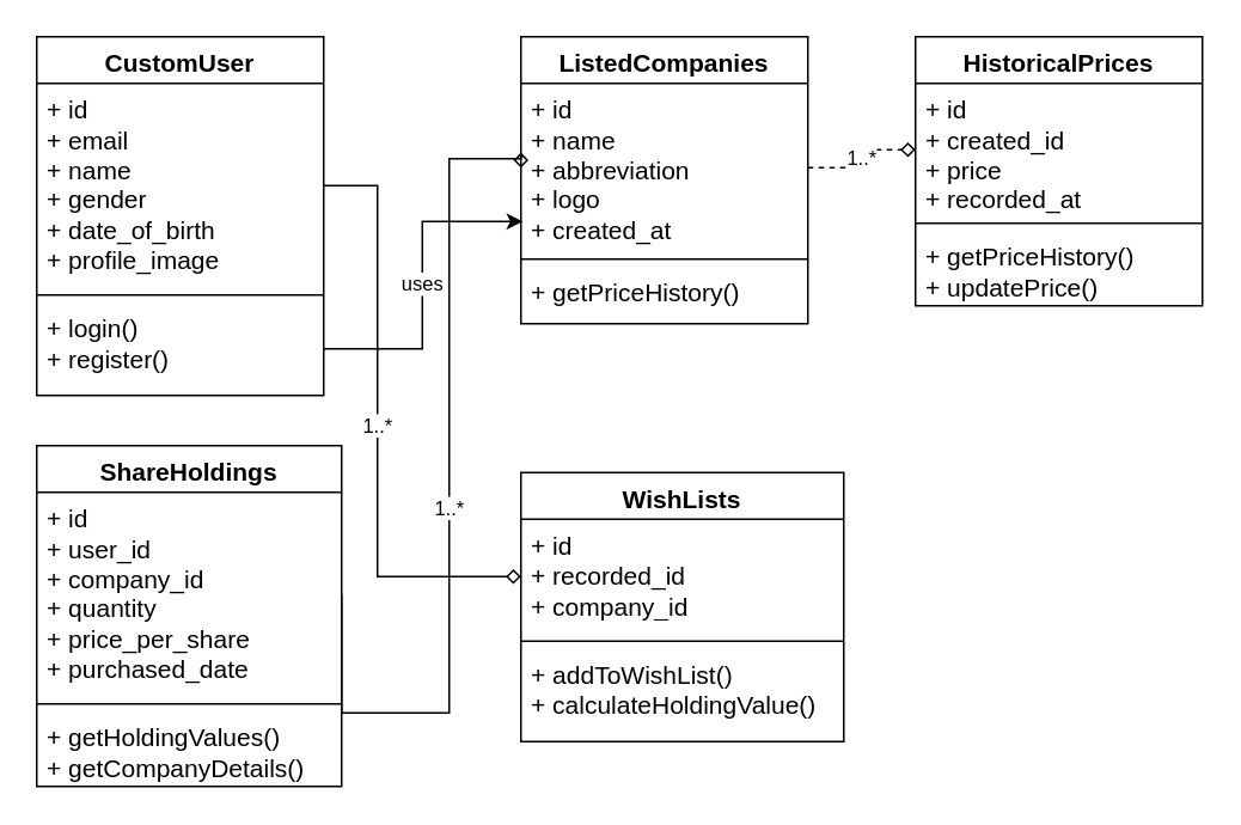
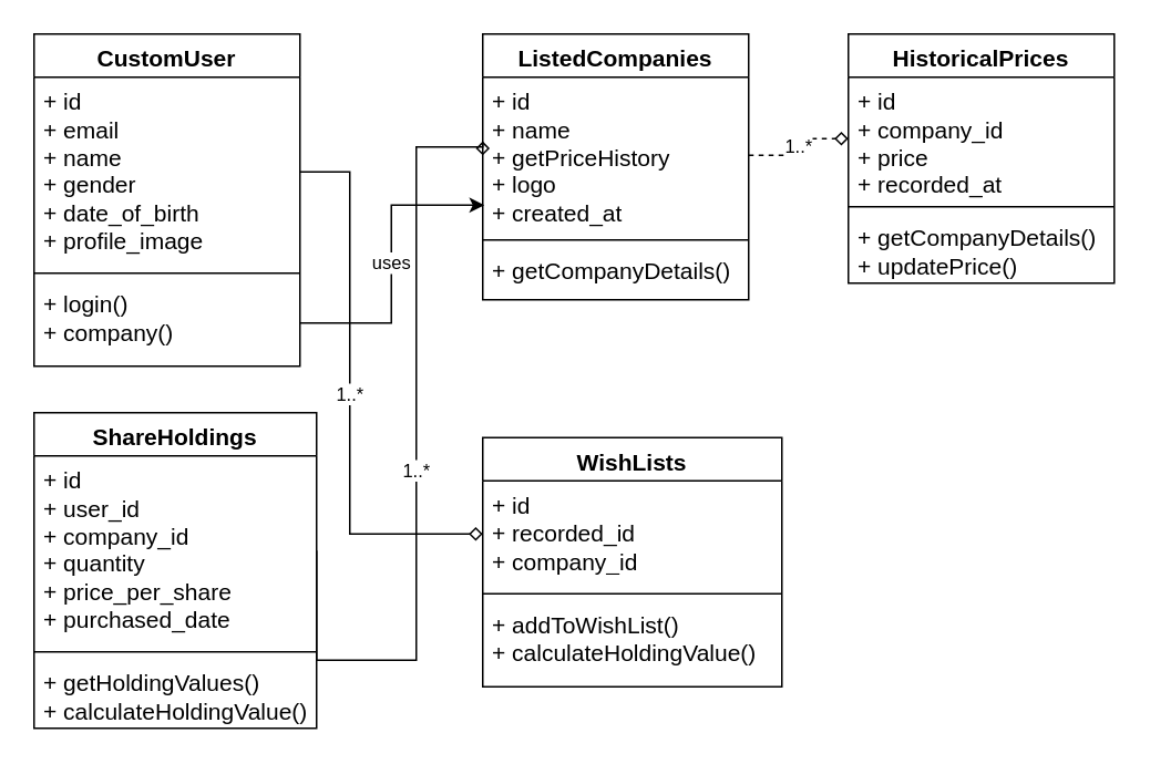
  <mxCell id="0" />
  <mxCell id="1" parent="0" />
  <mxCell id="2" value="&lt;font style=&quot;font-size: 14px;&quot;&gt;CustomUser&lt;/font&gt;" style="swimlane;fontStyle=1;align=center;verticalAlign=top;childLayout=stackLayout;horizontal=1;startSize=26;horizontalStack=0;resizeParent=1;resizeParentMax=0;resizeLast=0;collapsible=1;marginBottom=0;whiteSpace=wrap;html=1;" parent="1" vertex="1"><mxGeometry x="20" y="20" width="160" height="200" as="geometry"><mxRectangle x="80" y="50" width="110" height="30" as="alternateBounds" /></mxGeometry></mxCell>
  <mxCell id="3" value="&lt;font style=&quot;font-size: 14px;&quot;&gt;+ id&lt;/font&gt;&lt;div&gt;&lt;font style=&quot;font-size: 14px;&quot;&gt;+ email&lt;/font&gt;&lt;/div&gt;&lt;div&gt;&lt;font style=&quot;font-size: 14px;&quot;&gt;+ name&lt;/font&gt;&lt;/div&gt;&lt;div&gt;&lt;font style=&quot;font-size: 14px;&quot;&gt;+ gender&lt;/font&gt;&lt;/div&gt;&lt;div&gt;&lt;font style=&quot;font-size: 14px;&quot;&gt;+ date_of_birth&lt;/font&gt;&lt;/div&gt;&lt;div&gt;&lt;font style=&quot;font-size: 14px;&quot;&gt;+ profile_image&lt;/font&gt;&lt;/div&gt;" style="text;strokeColor=none;fillColor=none;align=left;verticalAlign=top;spacingLeft=4;spacingRight=4;overflow=hidden;rotatable=0;points=[[0,0.5],[1,0.5]];portConstraint=eastwest;whiteSpace=wrap;html=1;" parent="2" vertex="1"><mxGeometry y="26" width="160" height="114" as="geometry" /></mxCell>
  <mxCell id="4" value="" style="line;strokeWidth=1;fillColor=none;align=left;verticalAlign=middle;spacingTop=-1;spacingLeft=3;spacingRight=3;rotatable=0;labelPosition=right;points=[];portConstraint=eastwest;strokeColor=inherit;" parent="2" vertex="1"><mxGeometry y="140" width="160" height="8" as="geometry" /></mxCell>
- <mxCell id="5" value="&lt;font style=&quot;font-size: 14px;&quot;&gt;+ login()&lt;/font&gt;&lt;div&gt;&lt;font style=&quot;font-size: 14px;&quot;&gt;+ register()&lt;/font&gt;&lt;/div&gt;" style="text;strokeColor=none;fillColor=none;align=left;verticalAlign=top;spacingLeft=4;spacingRight=4;overflow=hidden;rotatable=0;points=[[0,0.5],[1,0.5]];portConstraint=eastwest;whiteSpace=wrap;html=1;" parent="2" vertex="1"><mxGeometry y="148" width="160" height="52" as="geometry" /></mxCell>
+ <mxCell id="5" value="&lt;font style=&quot;font-size: 14px;&quot;&gt;+ login()&lt;/font&gt;&lt;div&gt;&lt;font style=&quot;font-size: 14px;&quot;&gt;+ company()&lt;/font&gt;&lt;/div&gt;" style="text;strokeColor=none;fillColor=none;align=left;verticalAlign=top;spacingLeft=4;spacingRight=4;overflow=hidden;rotatable=0;points=[[0,0.5],[1,0.5]];portConstraint=eastwest;whiteSpace=wrap;html=1;" parent="2" vertex="1"><mxGeometry y="148" width="160" height="52" as="geometry" /></mxCell>
  <mxCell id="6" value="&lt;font style=&quot;font-size: 14px;&quot;&gt;ListedCompanies&lt;/font&gt;" style="swimlane;fontStyle=1;align=center;verticalAlign=top;childLayout=stackLayout;horizontal=1;startSize=26;horizontalStack=0;resizeParent=1;resizeParentMax=0;resizeLast=0;collapsible=1;marginBottom=0;whiteSpace=wrap;html=1;" parent="1" vertex="1"><mxGeometry x="290" y="20" width="160" height="160" as="geometry" /></mxCell>
- <mxCell id="7" value="&lt;font style=&quot;font-size: 14px;&quot;&gt;+ id&lt;/font&gt;&lt;div&gt;&lt;font style=&quot;font-size: 14px;&quot;&gt;+ name&lt;/font&gt;&lt;/div&gt;&lt;div&gt;&lt;font style=&quot;font-size: 14px;&quot;&gt;+ abbreviation&lt;/font&gt;&lt;/div&gt;&lt;div&gt;&lt;font style=&quot;font-size: 14px;&quot;&gt;+ logo&lt;/font&gt;&lt;/div&gt;&lt;div&gt;&lt;font style=&quot;font-size: 14px;&quot;&gt;+ created_at&lt;/font&gt;&lt;/div&gt;" style="text;strokeColor=none;fillColor=none;align=left;verticalAlign=top;spacingLeft=4;spacingRight=4;overflow=hidden;rotatable=0;points=[[0,0.5],[1,0.5]];portConstraint=eastwest;whiteSpace=wrap;html=1;" parent="6" vertex="1"><mxGeometry y="26" width="160" height="94" as="geometry" /></mxCell>
+ <mxCell id="7" value="&lt;font style=&quot;font-size: 14px;&quot;&gt;+ id&lt;/font&gt;&lt;div&gt;&lt;font style=&quot;font-size: 14px;&quot;&gt;+ name&lt;/font&gt;&lt;/div&gt;&lt;div&gt;&lt;font style=&quot;font-size: 14px;&quot;&gt;+ getPriceHistory&lt;/font&gt;&lt;/div&gt;&lt;div&gt;&lt;font style=&quot;font-size: 14px;&quot;&gt;+ logo&lt;/font&gt;&lt;/div&gt;&lt;div&gt;&lt;font style=&quot;font-size: 14px;&quot;&gt;+ created_at&lt;/font&gt;&lt;/div&gt;" style="text;strokeColor=none;fillColor=none;align=left;verticalAlign=top;spacingLeft=4;spacingRight=4;overflow=hidden;rotatable=0;points=[[0,0.5],[1,0.5]];portConstraint=eastwest;whiteSpace=wrap;html=1;" parent="6" vertex="1"><mxGeometry y="26" width="160" height="94" as="geometry" /></mxCell>
  <mxCell id="8" value="" style="line;strokeWidth=1;fillColor=none;align=left;verticalAlign=middle;spacingTop=-1;spacingLeft=3;spacingRight=3;rotatable=0;labelPosition=right;points=[];portConstraint=eastwest;strokeColor=inherit;" parent="6" vertex="1"><mxGeometry y="120" width="160" height="8" as="geometry" /></mxCell>
- <mxCell id="9" value="&lt;font style=&quot;font-size: 14px;&quot;&gt;+ getPriceHistory()&lt;/font&gt;" style="text;strokeColor=none;fillColor=none;align=left;verticalAlign=top;spacingLeft=4;spacingRight=4;overflow=hidden;rotatable=0;points=[[0,0.5],[1,0.5]];portConstraint=eastwest;whiteSpace=wrap;html=1;" parent="6" vertex="1"><mxGeometry y="128" width="160" height="32" as="geometry" /></mxCell>
+ <mxCell id="9" value="&lt;font style=&quot;font-size: 14px;&quot;&gt;+ getCompanyDetails()&lt;/font&gt;" style="text;strokeColor=none;fillColor=none;align=left;verticalAlign=top;spacingLeft=4;spacingRight=4;overflow=hidden;rotatable=0;points=[[0,0.5],[1,0.5]];portConstraint=eastwest;whiteSpace=wrap;html=1;" parent="6" vertex="1"><mxGeometry y="128" width="160" height="32" as="geometry" /></mxCell>
  <mxCell id="10" value="&lt;font style=&quot;font-size: 14px;&quot;&gt;HistoricalPrices&lt;/font&gt;" style="swimlane;fontStyle=1;align=center;verticalAlign=top;childLayout=stackLayout;horizontal=1;startSize=26;horizontalStack=0;resizeParent=1;resizeParentMax=0;resizeLast=0;collapsible=1;marginBottom=0;whiteSpace=wrap;html=1;" parent="1" vertex="1"><mxGeometry x="510" y="20" width="160" height="150" as="geometry" /></mxCell>
- <mxCell id="11" value="&lt;font style=&quot;font-size: 14px;&quot;&gt;+ id&lt;/font&gt;&lt;div&gt;&lt;font style=&quot;font-size: 14px;&quot;&gt;+ created_id&lt;/font&gt;&lt;/div&gt;&lt;div&gt;&lt;font style=&quot;font-size: 14px;&quot;&gt;+ price&lt;/font&gt;&lt;/div&gt;&lt;div&gt;&lt;font style=&quot;font-size: 14px;&quot;&gt;+ recorded_at&lt;/font&gt;&lt;/div&gt;" style="text;strokeColor=none;fillColor=none;align=left;verticalAlign=top;spacingLeft=4;spacingRight=4;overflow=hidden;rotatable=0;points=[[0,0.5],[1,0.5]];portConstraint=eastwest;whiteSpace=wrap;html=1;" parent="10" vertex="1"><mxGeometry y="26" width="160" height="74" as="geometry" /></mxCell>
+ <mxCell id="11" value="&lt;font style=&quot;font-size: 14px;&quot;&gt;+ id&lt;/font&gt;&lt;div&gt;&lt;font style=&quot;font-size: 14px;&quot;&gt;+ company_id&lt;/font&gt;&lt;/div&gt;&lt;div&gt;&lt;font style=&quot;font-size: 14px;&quot;&gt;+ price&lt;/font&gt;&lt;/div&gt;&lt;div&gt;&lt;font style=&quot;font-size: 14px;&quot;&gt;+ recorded_at&lt;/font&gt;&lt;/div&gt;" style="text;strokeColor=none;fillColor=none;align=left;verticalAlign=top;spacingLeft=4;spacingRight=4;overflow=hidden;rotatable=0;points=[[0,0.5],[1,0.5]];portConstraint=eastwest;whiteSpace=wrap;html=1;" parent="10" vertex="1"><mxGeometry y="26" width="160" height="74" as="geometry" /></mxCell>
  <mxCell id="12" value="" style="line;strokeWidth=1;fillColor=none;align=left;verticalAlign=middle;spacingTop=-1;spacingLeft=3;spacingRight=3;rotatable=0;labelPosition=right;points=[];portConstraint=eastwest;strokeColor=inherit;" parent="10" vertex="1"><mxGeometry y="100" width="160" height="8" as="geometry" /></mxCell>
- <mxCell id="13" value="&lt;font style=&quot;font-size: 14px;&quot;&gt;+ getPriceHistory()&lt;/font&gt;&lt;div&gt;&lt;font style=&quot;font-size: 14px;&quot;&gt;+ updatePrice()&lt;/font&gt;&lt;/div&gt;" style="text;strokeColor=none;fillColor=none;align=left;verticalAlign=top;spacingLeft=4;spacingRight=4;overflow=hidden;rotatable=0;points=[[0,0.5],[1,0.5]];portConstraint=eastwest;whiteSpace=wrap;html=1;" parent="10" vertex="1"><mxGeometry y="108" width="160" height="42" as="geometry" /></mxCell>
+ <mxCell id="13" value="&lt;font style=&quot;font-size: 14px;&quot;&gt;+ getCompanyDetails()&lt;/font&gt;&lt;div&gt;&lt;font style=&quot;font-size: 14px;&quot;&gt;+ updatePrice()&lt;/font&gt;&lt;/div&gt;" style="text;strokeColor=none;fillColor=none;align=left;verticalAlign=top;spacingLeft=4;spacingRight=4;overflow=hidden;rotatable=0;points=[[0,0.5],[1,0.5]];portConstraint=eastwest;whiteSpace=wrap;html=1;" parent="10" vertex="1"><mxGeometry y="108" width="160" height="42" as="geometry" /></mxCell>
  <mxCell id="14" value="&lt;font style=&quot;font-size: 14px;&quot;&gt;ShareHoldings&lt;/font&gt;" style="swimlane;fontStyle=1;align=center;verticalAlign=top;childLayout=stackLayout;horizontal=1;startSize=26;horizontalStack=0;resizeParent=1;resizeParentMax=0;resizeLast=0;collapsible=1;marginBottom=0;whiteSpace=wrap;html=1;" parent="1" vertex="1"><mxGeometry x="20" y="248" width="170" height="190" as="geometry"><mxRectangle x="80" y="50" width="110" height="30" as="alternateBounds" /></mxGeometry></mxCell>
  <mxCell id="15" value="&lt;font style=&quot;font-size: 14px;&quot;&gt;+ id&lt;/font&gt;&lt;div&gt;&lt;font style=&quot;font-size: 14px;&quot;&gt;+ user_id&lt;/font&gt;&lt;/div&gt;&lt;div&gt;&lt;font style=&quot;font-size: 14px;&quot;&gt;+ company_id&lt;/font&gt;&lt;/div&gt;&lt;div&gt;&lt;font style=&quot;font-size: 14px;&quot;&gt;+ quantity&lt;/font&gt;&lt;/div&gt;&lt;div&gt;&lt;font style=&quot;font-size: 14px;&quot;&gt;+ price_per_share&lt;/font&gt;&lt;/div&gt;&lt;div&gt;&lt;font style=&quot;font-size: 14px;&quot;&gt;+ purchased_date&lt;/font&gt;&lt;/div&gt;" style="text;strokeColor=none;fillColor=none;align=left;verticalAlign=top;spacingLeft=4;spacingRight=4;overflow=hidden;rotatable=0;points=[[0,0.5],[1,0.5]];portConstraint=eastwest;whiteSpace=wrap;html=1;" parent="14" vertex="1"><mxGeometry y="26" width="170" height="114" as="geometry" /></mxCell>
  <mxCell id="16" value="" style="line;strokeWidth=1;fillColor=none;align=left;verticalAlign=middle;spacingTop=-1;spacingLeft=3;spacingRight=3;rotatable=0;labelPosition=right;points=[];portConstraint=eastwest;strokeColor=inherit;" parent="14" vertex="1"><mxGeometry y="140" width="170" height="8" as="geometry" /></mxCell>
- <mxCell id="17" value="&lt;div&gt;&lt;font style=&quot;font-size: 14px;&quot;&gt;+ getHoldingValues()&lt;/font&gt;&lt;/div&gt;&lt;font style=&quot;font-size: 14px;&quot;&gt;+ getCompanyDetails()&lt;/font&gt;" style="text;strokeColor=none;fillColor=none;align=left;verticalAlign=top;spacingLeft=4;spacingRight=4;overflow=hidden;rotatable=0;points=[[0,0.5],[1,0.5]];portConstraint=eastwest;whiteSpace=wrap;html=1;" parent="14" vertex="1"><mxGeometry y="148" width="170" height="42" as="geometry" /></mxCell>
+ <mxCell id="17" value="&lt;div&gt;&lt;font style=&quot;font-size: 14px;&quot;&gt;+ getHoldingValues()&lt;/font&gt;&lt;/div&gt;&lt;font style=&quot;font-size: 14px;&quot;&gt;+ calculateHoldingValue()&lt;/font&gt;" style="text;strokeColor=none;fillColor=none;align=left;verticalAlign=top;spacingLeft=4;spacingRight=4;overflow=hidden;rotatable=0;points=[[0,0.5],[1,0.5]];portConstraint=eastwest;whiteSpace=wrap;html=1;" parent="14" vertex="1"><mxGeometry y="148" width="170" height="42" as="geometry" /></mxCell>
  <mxCell id="18" value="&lt;font style=&quot;font-size: 14px;&quot;&gt;WishLists&lt;/font&gt;" style="swimlane;fontStyle=1;align=center;verticalAlign=top;childLayout=stackLayout;horizontal=1;startSize=26;horizontalStack=0;resizeParent=1;resizeParentMax=0;resizeLast=0;collapsible=1;marginBottom=0;whiteSpace=wrap;html=1;" parent="1" vertex="1"><mxGeometry x="290" y="263" width="180" height="150" as="geometry"><mxRectangle x="80" y="50" width="110" height="30" as="alternateBounds" /></mxGeometry></mxCell>
  <mxCell id="19" value="&lt;font style=&quot;font-size: 14px;&quot;&gt;+ id&lt;/font&gt;&lt;div&gt;&lt;font style=&quot;font-size: 14px;&quot;&gt;+ recorded_id&lt;/font&gt;&lt;/div&gt;&lt;div&gt;&lt;font style=&quot;font-size: 14px;&quot;&gt;+ company_id&lt;/font&gt;&lt;/div&gt;" style="text;strokeColor=none;fillColor=none;align=left;verticalAlign=top;spacingLeft=4;spacingRight=4;overflow=hidden;rotatable=0;points=[[0,0.5],[1,0.5]];portConstraint=eastwest;whiteSpace=wrap;html=1;" parent="18" vertex="1"><mxGeometry y="26" width="180" height="64" as="geometry" /></mxCell>
  <mxCell id="20" value="" style="line;strokeWidth=1;fillColor=none;align=left;verticalAlign=middle;spacingTop=-1;spacingLeft=3;spacingRight=3;rotatable=0;labelPosition=right;points=[];portConstraint=eastwest;strokeColor=inherit;" parent="18" vertex="1"><mxGeometry y="90" width="180" height="8" as="geometry" /></mxCell>
  <mxCell id="21" value="&lt;div&gt;&lt;font style=&quot;font-size: 14px;&quot;&gt;+ addToWishList()&lt;/font&gt;&lt;/div&gt;&lt;div&gt;&lt;font style=&quot;font-size: 14px;&quot;&gt;+ calculateHoldingValue()&lt;/font&gt;&lt;/div&gt;" style="text;strokeColor=none;fillColor=none;align=left;verticalAlign=top;spacingLeft=4;spacingRight=4;overflow=hidden;rotatable=0;points=[[0,0.5],[1,0.5]];portConstraint=eastwest;whiteSpace=wrap;html=1;" parent="18" vertex="1"><mxGeometry y="98" width="180" height="52" as="geometry" /></mxCell>
  <mxCell id="22" value="1..*" style="edgeStyle=orthogonalEdgeStyle;rounded=0;orthogonalLoop=1;jettySize=auto;html=1;exitX=1;exitY=0.5;exitDx=0;exitDy=0;entryX=0;entryY=0.5;entryDx=0;entryDy=0;endArrow=diamond;endFill=0;" parent="1" source="3" target="19" edge="1"><mxGeometry relative="1" as="geometry"><Array as="points"><mxPoint x="210" y="103" /><mxPoint x="210" y="321" /></Array></mxGeometry></mxCell>
  <mxCell id="23" value="1..*" style="edgeStyle=orthogonalEdgeStyle;rounded=0;orthogonalLoop=1;jettySize=auto;html=1;exitX=1;exitY=0.5;exitDx=0;exitDy=0;entryX=0;entryY=0.5;entryDx=0;entryDy=0;endArrow=diamond;endFill=0;" parent="1" source="15" target="7" edge="1"><mxGeometry relative="1" as="geometry"><Array as="points"><mxPoint x="250" y="397" /><mxPoint x="250" y="88" /></Array></mxGeometry></mxCell>
  <mxCell id="24" value="1..*" style="edgeStyle=orthogonalEdgeStyle;rounded=0;orthogonalLoop=1;jettySize=auto;html=1;exitX=1;exitY=0.5;exitDx=0;exitDy=0;entryX=0;entryY=0.5;entryDx=0;entryDy=0;endArrow=diamond;endFill=0;dashed=1;" parent="1" source="7" target="11" edge="1"><mxGeometry relative="1" as="geometry" /></mxCell>
  <mxCell id="25" value="uses" style="edgeStyle=orthogonalEdgeStyle;rounded=0;orthogonalLoop=1;jettySize=auto;html=1;exitX=1;exitY=0.5;exitDx=0;exitDy=0;entryX=0.006;entryY=0.819;entryDx=0;entryDy=0;entryPerimeter=0;" parent="1" source="5" target="7" edge="1"><mxGeometry relative="1" as="geometry" /></mxCell>
